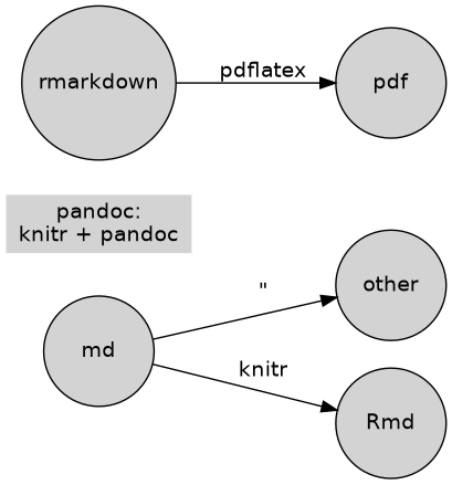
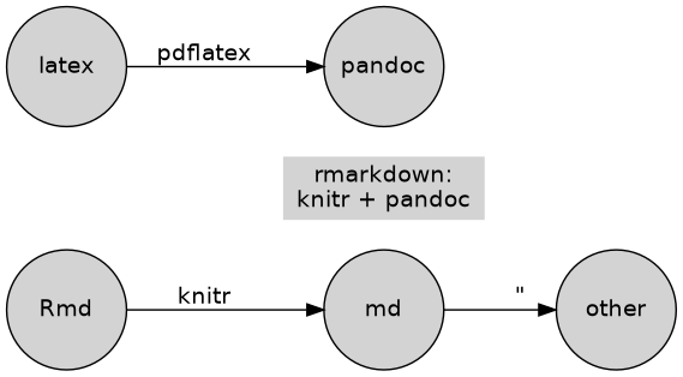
  digraph {
    fontname=helvetica
    rankdir=LR
    node [fontname=helvetica shape=circle style=filled]
    edge [fontname=helvetica]
    md [width=1]
-   n2 [label="pandoc:\nknitr + pandoc" shape=none width=1]
+   n2 [label="rmarkdown:\nknitr + pandoc" shape=none width=1]
    other [width=1]
    Rmd [width=1]
-   latex [width=1 label=rmarkdown]
-   pdf [width=1]
+   latex [width=1]
+   pdf [width=1 label=pandoc]
    subgraph sub_1 {
      rank=same
      md
      n2
    }
    md -> other [label="\""]
-   md -> Rmd [label=knitr]
+   Rmd -> md [label=knitr]
    latex -> pdf [label=pdflatex]
  }
